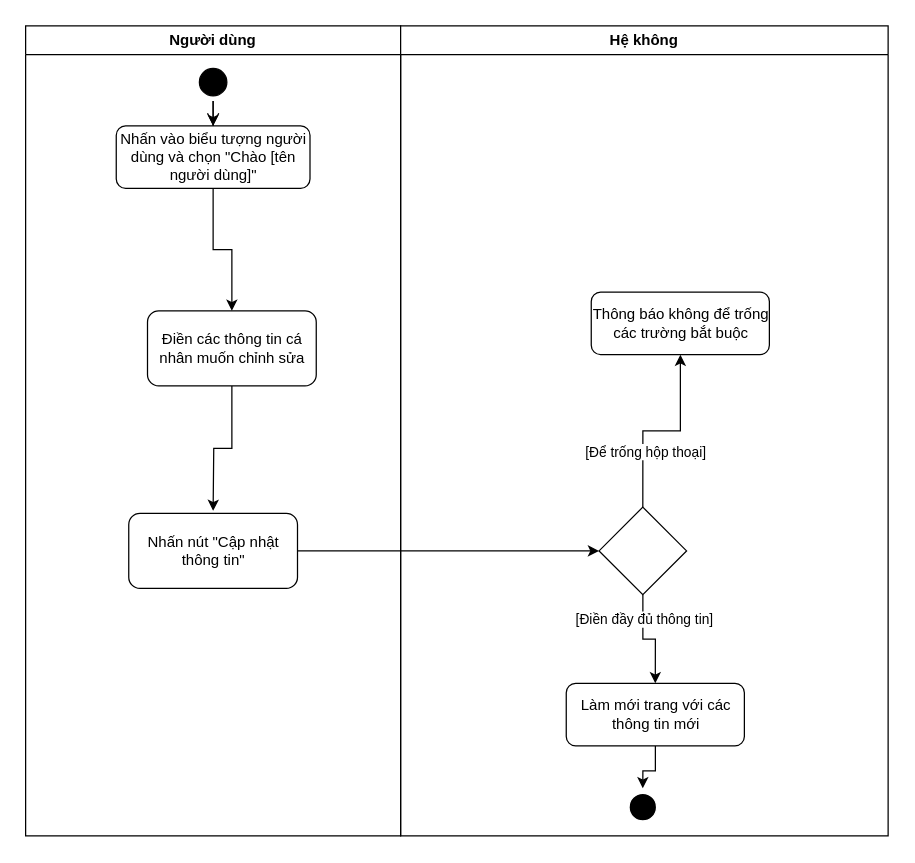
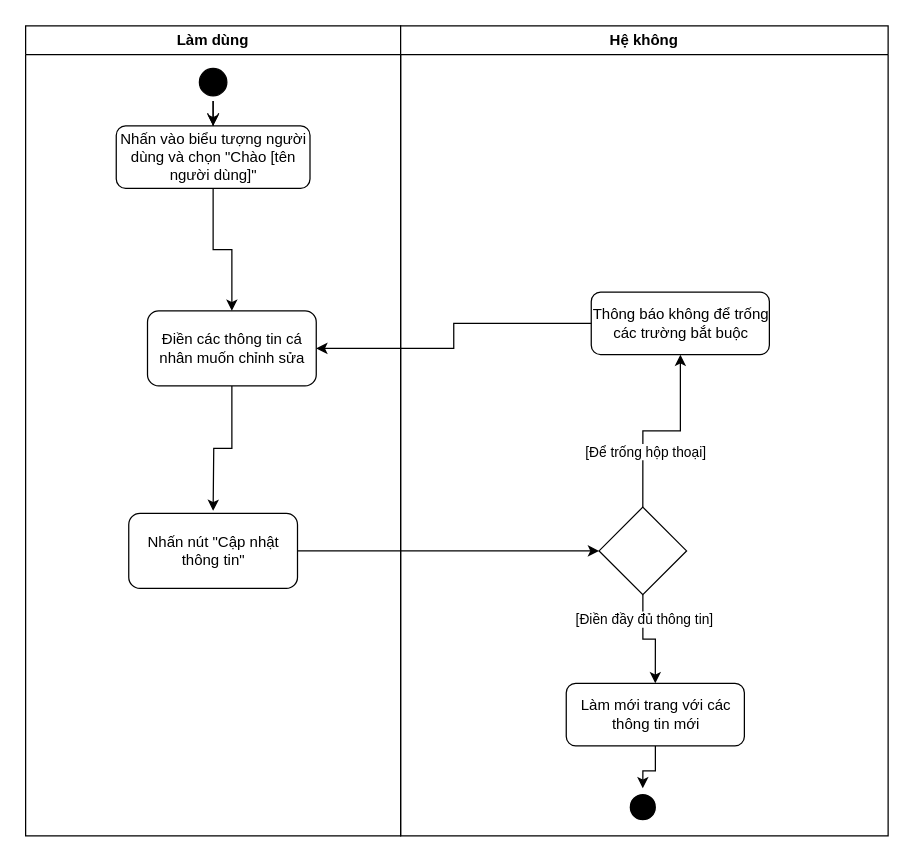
  <mxCell id="0" />
  <mxCell id="1" parent="0" />
- <mxCell id="2" value="Người dùng" style="swimlane;whiteSpace=wrap;html=1;" parent="1" vertex="1"><mxGeometry x="20" y="20" width="300" height="648" as="geometry" /></mxCell>
+ <mxCell id="2" value="Làm dùng" style="swimlane;whiteSpace=wrap;html=1;" parent="1" vertex="1"><mxGeometry x="20" y="20" width="300" height="648" as="geometry" /></mxCell>
  <mxCell id="3" value="" style="edgeStyle=orthogonalEdgeStyle;rounded=0;orthogonalLoop=1;jettySize=auto;html=1;" edge="1" parent="2" source="4" target="6"><mxGeometry relative="1" as="geometry" /></mxCell>
  <mxCell id="4" value="" style="ellipse;html=1;shape=startState;fillColor=#000000;strokeColor=#030202;" parent="2" vertex="1"><mxGeometry x="135" y="30" width="30" height="30" as="geometry" /></mxCell>
  <mxCell id="5" value="" style="edgeStyle=orthogonalEdgeStyle;html=1;verticalAlign=bottom;endArrow=open;endSize=8;strokeColor=#030202;rounded=0;entryX=0.5;entryY=0;entryDx=0;entryDy=0;" parent="2" source="4" edge="1" target="6"><mxGeometry relative="1" as="geometry"><mxPoint x="145" y="130" as="targetPoint" /></mxGeometry></mxCell>
  <mxCell id="6" value="Nhấn vào biểu tượng người dùng và chọn &quot;Chào [tên người dùng]&quot;" style="rounded=1;whiteSpace=wrap;html=1;" parent="2" vertex="1"><mxGeometry x="72.5" y="80" width="155" height="50" as="geometry" /></mxCell>
  <mxCell id="7" value="Nhấn nút &quot;Cập nhật thông tin&quot;" style="rounded=1;whiteSpace=wrap;html=1;" parent="2" vertex="1"><mxGeometry x="82.5" y="390" width="135" height="60" as="geometry" /></mxCell>
  <mxCell id="8" style="edgeStyle=orthogonalEdgeStyle;rounded=0;orthogonalLoop=1;jettySize=auto;html=1;" parent="2" source="9" edge="1"><mxGeometry relative="1" as="geometry"><mxPoint x="150" y="388" as="targetPoint" /></mxGeometry></mxCell>
  <mxCell id="9" value="Điền các thông tin cá nhân muốn chỉnh sửa" style="rounded=1;whiteSpace=wrap;html=1;" parent="2" vertex="1"><mxGeometry x="97.5" y="228" width="135" height="60" as="geometry" /></mxCell>
  <mxCell id="10" style="edgeStyle=orthogonalEdgeStyle;rounded=0;orthogonalLoop=1;jettySize=auto;html=1;entryX=0.5;entryY=0;entryDx=0;entryDy=0;" parent="2" source="6" target="9" edge="1"><mxGeometry relative="1" as="geometry" /></mxCell>
  <mxCell id="11" value="Hệ không" style="swimlane;whiteSpace=wrap;html=1;" parent="1" vertex="1"><mxGeometry x="320" y="20" width="390" height="648" as="geometry" /></mxCell>
  <mxCell id="12" value="" style="ellipse;html=1;shape=endState;fillColor=#000000;strokeColor=#ffffff;" parent="11" vertex="1"><mxGeometry x="178.75" y="610" width="30" height="30" as="geometry" /></mxCell>
  <mxCell id="13" value="Thông báo không để trống các trường bắt buộc" style="rounded=1;whiteSpace=wrap;html=1;" parent="11" vertex="1"><mxGeometry x="152.5" y="213" width="142.5" height="50" as="geometry" /></mxCell>
  <mxCell id="14" style="edgeStyle=orthogonalEdgeStyle;rounded=0;orthogonalLoop=1;jettySize=auto;html=1;exitX=0.5;exitY=0;exitDx=0;exitDy=0;" parent="11" source="18" target="13" edge="1"><mxGeometry relative="1" as="geometry"><mxPoint x="195" y="282" as="sourcePoint" /><mxPoint x="195.25" y="222" as="targetPoint" /><Array as="points" /></mxGeometry></mxCell>
  <mxCell id="15" value="[Để trống hộp thoại]" style="edgeLabel;html=1;align=center;verticalAlign=middle;resizable=0;points=[];" parent="14" vertex="1" connectable="0"><mxGeometry x="-0.411" y="-2" relative="1" as="geometry"><mxPoint as="offset" /></mxGeometry></mxCell>
  <mxCell id="16" style="edgeStyle=orthogonalEdgeStyle;rounded=0;orthogonalLoop=1;jettySize=auto;html=1;entryX=0.5;entryY=0;entryDx=0;entryDy=0;" parent="11" source="18" target="20" edge="1"><mxGeometry relative="1" as="geometry" /></mxCell>
  <mxCell id="17" value="[Điền đầy đủ thông tin]" style="edgeLabel;html=1;align=center;verticalAlign=middle;resizable=0;points=[];" parent="16" vertex="1" connectable="0"><mxGeometry x="-0.507" y="1" relative="1" as="geometry"><mxPoint as="offset" /></mxGeometry></mxCell>
  <mxCell id="18" value="" style="rhombus;whiteSpace=wrap;html=1;" parent="11" vertex="1"><mxGeometry x="158.75" y="385" width="70" height="70" as="geometry" /></mxCell>
  <mxCell id="19" style="edgeStyle=orthogonalEdgeStyle;rounded=0;orthogonalLoop=1;jettySize=auto;html=1;" parent="11" source="20" target="12" edge="1"><mxGeometry relative="1" as="geometry" /></mxCell>
  <mxCell id="20" value="Làm mới trang với các thông tin mới" style="rounded=1;whiteSpace=wrap;html=1;" parent="11" vertex="1"><mxGeometry x="132.5" y="526" width="142.5" height="50" as="geometry" /></mxCell>
  <mxCell id="21" style="edgeStyle=orthogonalEdgeStyle;rounded=0;orthogonalLoop=1;jettySize=auto;html=1;" parent="1" source="7" target="18" edge="1"><mxGeometry relative="1" as="geometry"><mxPoint x="237.5" y="440" as="sourcePoint" /><mxPoint x="478.75" y="439" as="targetPoint" /><Array as="points" /></mxGeometry></mxCell>
+ <mxCell id="22" style="edgeStyle=orthogonalEdgeStyle;rounded=0;orthogonalLoop=1;jettySize=auto;html=1;entryX=1;entryY=0.5;entryDx=0;entryDy=0;" parent="1" source="13" target="9" edge="1"><mxGeometry relative="1" as="geometry" /></mxCell>
